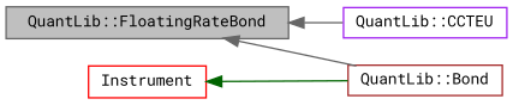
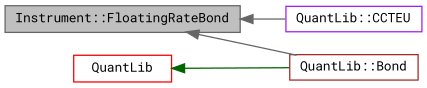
  digraph {
    fontname="Roboto Mono"
    rankdir=LR
    node [fillcolor=white fontname="Roboto Mono" fontsize=10 shape=record style=filled]
    edge [color=gray40 dir=back fontname="Roboto Mono" fontsize=10 labelfontname=Helvetica labelfontsize=10 style=solid]
-   n1 [color=gray40 fillcolor=grey75 fontcolor=black height=0.2 label="QuantLib::FloatingRateBond" width=0.4]
+   n1 [color=gray40 fillcolor=grey75 fontcolor=black height=0.2 label="Instrument::FloatingRateBond" width=0.4]
    n2 [color=purple height=0.2 label="QuantLib::CCTEU" width=0.4]
    n3 [color=brown height=0.2 label="QuantLib::Bond" width=0.4]
-   n4 [color=red height=0.2 label=Instrument width=0.4]
+   n4 [color=red height=0.2 label=QuantLib width=0.4]
    n1 -> n2
    n1 -> n3
    n4 -> n3 [color=darkgreen]
  }
